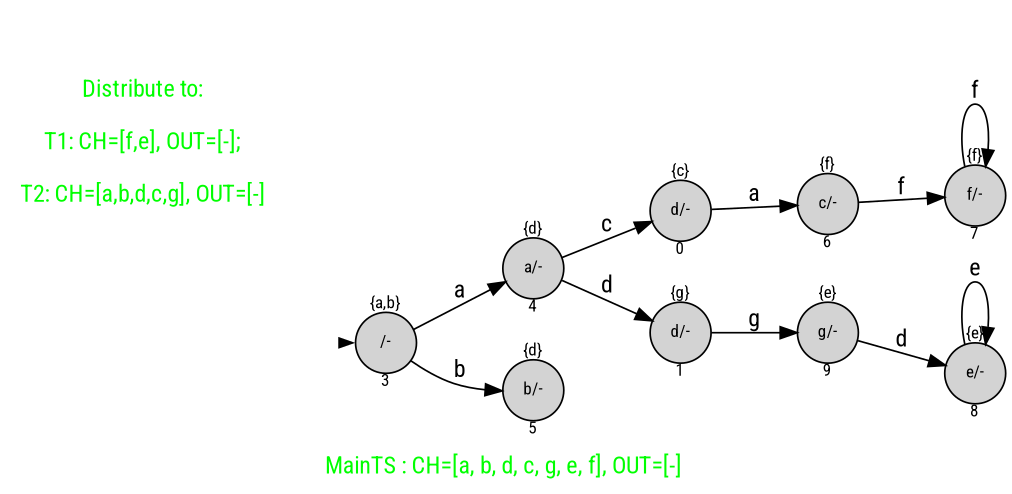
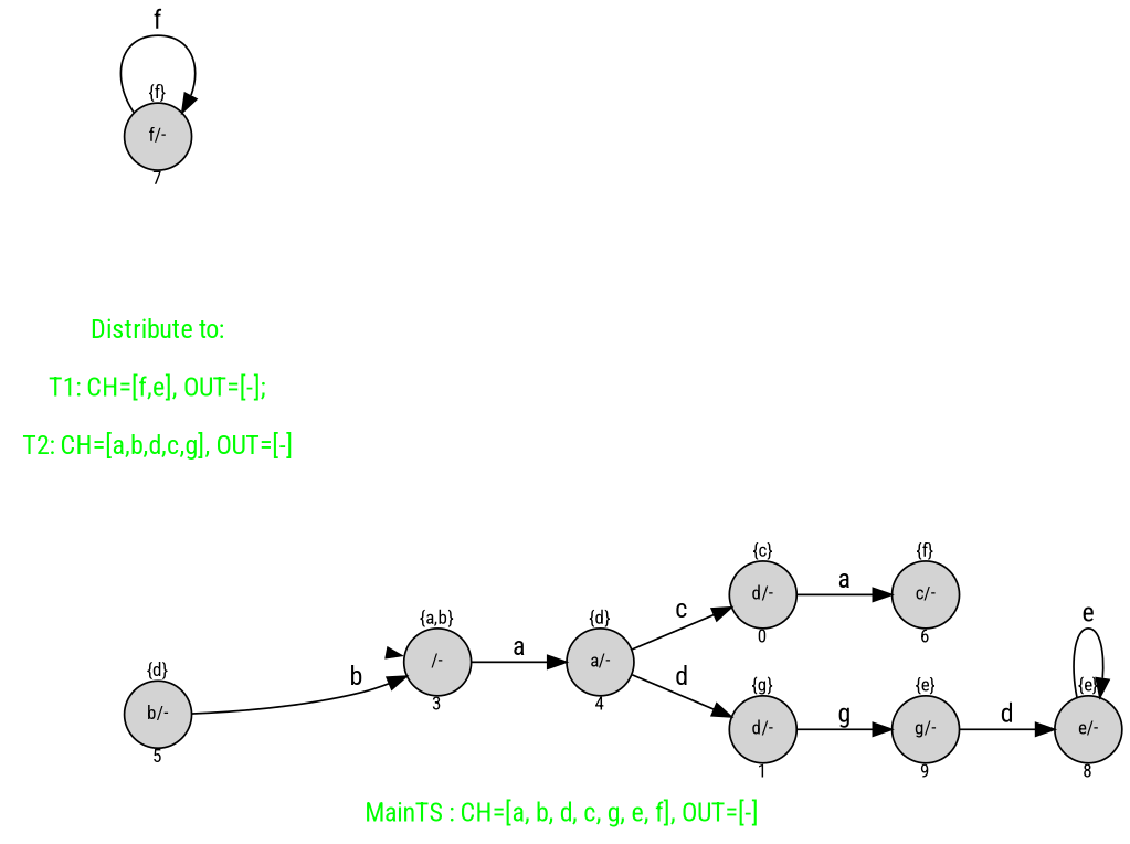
  digraph {
    fontcolor=green
    fontname="Roboto Condensed"
    fontsize=14
    label="\nMainTS : CH=[a, b, d, c, g, e, f], OUT=[-] "
    nodesep=0.5
    rankdir=LR
    ranksep=0.6
    node [fixedsize=true fontname="Roboto Condensed" fontsize=10 shape=circle style=filled]
    edge [fontname="Roboto Condensed"]
    init [shape=point style=invis]
    n2 [label="{a,b}\n\n/-\n\n3"]
    n3 [label="{d}\n\na/-\n\n4"]
    n4 [label="{d}\n\nb/-\n\n5"]
    n5 [fixedsize=false fontcolor=green fontsize=14 label="Distribute to:\n\nT1: CH=[f,e], OUT=[-];\n\nT2: CH=[a,b,d,c,g], OUT=[-]" peripheries=0 shape=square style=""]
    n6 [label="{c}\n\nd/-\n\n0"]
    n7 [label="{g}\n\nd/-\n\n1"]
    n8 [label="{f}\n\nc/-\n\n6"]
    n9 [label="{f}\n\nf/-\n\n7"]
    n10 [label="{e}\n\ng/-\n\n9"]
    n11 [label="{e}\n\ne/-\n\n8"]
    init -> n2 [penwidth=0]
    n2 -> n3 [label=a]
-   n2 -> n4 [label=b]
+   n4 -> n2 [label=b]
    n3 -> n6 [label=c]
    n3 -> n7 [label=d]
    n6 -> n8 [label=a]
    n7 -> n10 [label=g]
-   n8 -> n9 [label=f]
    n9 -> n9 [label=f]
    n10 -> n11 [label=d]
    n11 -> n11 [label=e]
  }
